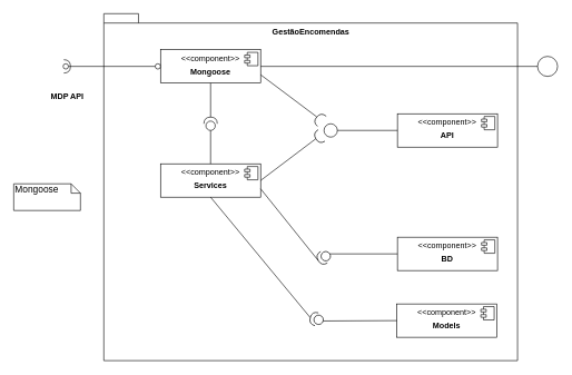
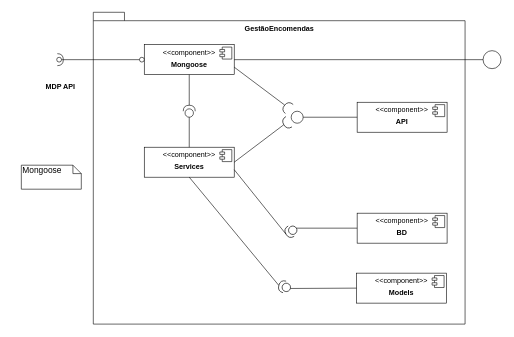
  <mxCell id="0" />
  <mxCell id="1" parent="0" />
  <mxCell id="2" value="GestãoEncomendas&lt;br&gt;&lt;br&gt;&lt;br&gt;&lt;br&gt;&lt;br&gt;&lt;br&gt;&lt;br&gt;&lt;br&gt;&lt;br&gt;&lt;br&gt;&lt;br&gt;&lt;br&gt;&lt;br&gt;&lt;br&gt;&lt;br&gt;&lt;br&gt;&lt;br&gt;&lt;br&gt;&lt;br&gt;&lt;br&gt;&lt;br&gt;&lt;br&gt;&lt;br&gt;&lt;br&gt;&lt;br&gt;&lt;br&gt;&lt;br&gt;&lt;br&gt;&lt;br&gt;&lt;br&gt;&lt;br&gt;&lt;br&gt;&lt;br&gt;&lt;br&gt;" style="shape=folder;fontStyle=1;spacingTop=10;tabWidth=40;tabHeight=14;tabPosition=left;html=1;" vertex="1" parent="1"><mxGeometry x="155" y="20" width="620" height="520" as="geometry" /></mxCell>
  <mxCell id="3" value="&lt;p style=&quot;margin: 0px ; margin-top: 6px ; text-align: center&quot;&gt;&amp;lt;&amp;lt;component&amp;gt;&amp;gt;&lt;/p&gt;&lt;p style=&quot;margin: 0px ; margin-top: 6px ; text-align: center&quot;&gt;&lt;b&gt;Mongoose&lt;/b&gt;&lt;/p&gt;" style="align=left;overflow=fill;html=1;" vertex="1" parent="1"><mxGeometry x="240" y="74" width="150" height="50" as="geometry" /></mxCell>
  <mxCell id="4" value="" style="shape=component;jettyWidth=8;jettyHeight=4;" vertex="1" parent="3"><mxGeometry x="1" width="20" height="20" relative="1" as="geometry"><mxPoint x="-24" y="4" as="offset" /></mxGeometry></mxCell>
  <mxCell id="5" value="&lt;p style=&quot;margin: 0px ; margin-top: 6px ; text-align: center&quot;&gt;&amp;lt;&amp;lt;component&amp;gt;&amp;gt;&lt;/p&gt;&lt;p style=&quot;margin: 0px ; margin-top: 6px ; text-align: center&quot;&gt;&lt;b&gt;Services&lt;/b&gt;&lt;/p&gt;" style="align=left;overflow=fill;html=1;" vertex="1" parent="1"><mxGeometry x="240" y="245" width="150" height="50" as="geometry" /></mxCell>
  <mxCell id="6" value="" style="shape=component;jettyWidth=8;jettyHeight=4;" vertex="1" parent="5"><mxGeometry x="1" width="20" height="20" relative="1" as="geometry"><mxPoint x="-24" y="4" as="offset" /></mxGeometry></mxCell>
  <mxCell id="7" value="&lt;p style=&quot;margin: 0px ; margin-top: 6px ; text-align: center&quot;&gt;&amp;lt;&amp;lt;component&amp;gt;&amp;gt;&lt;/p&gt;&lt;p style=&quot;margin: 0px ; margin-top: 6px ; text-align: center&quot;&gt;&lt;b&gt;API&lt;/b&gt;&lt;/p&gt;" style="align=left;overflow=fill;html=1;" vertex="1" parent="1"><mxGeometry x="595" y="170" width="150" height="50" as="geometry" /></mxCell>
  <mxCell id="8" value="" style="shape=component;jettyWidth=8;jettyHeight=4;" vertex="1" parent="7"><mxGeometry x="1" width="20" height="20" relative="1" as="geometry"><mxPoint x="-24" y="4" as="offset" /></mxGeometry></mxCell>
  <mxCell id="9" value="&lt;p style=&quot;margin: 0px ; margin-top: 6px ; text-align: center&quot;&gt;&amp;lt;&amp;lt;component&amp;gt;&amp;gt;&lt;/p&gt;&lt;p style=&quot;margin: 0px ; margin-top: 6px ; text-align: center&quot;&gt;&lt;b&gt;BD&lt;/b&gt;&lt;/p&gt;" style="align=left;overflow=fill;html=1;" vertex="1" parent="1"><mxGeometry x="595" y="355" width="150" height="50" as="geometry" /></mxCell>
  <mxCell id="10" value="" style="shape=component;jettyWidth=8;jettyHeight=4;" vertex="1" parent="9"><mxGeometry x="1" width="20" height="20" relative="1" as="geometry"><mxPoint x="-24" y="4" as="offset" /></mxGeometry></mxCell>
  <mxCell id="11" value="&lt;p style=&quot;margin: 0px ; margin-top: 6px ; text-align: center&quot;&gt;&amp;lt;&amp;lt;component&amp;gt;&amp;gt;&lt;/p&gt;&lt;p style=&quot;margin: 0px ; margin-top: 6px ; text-align: center&quot;&gt;&lt;b&gt;Models&lt;/b&gt;&lt;/p&gt;" style="align=left;overflow=fill;html=1;" vertex="1" parent="1"><mxGeometry x="594" y="455" width="150" height="50" as="geometry" /></mxCell>
  <mxCell id="12" value="" style="shape=component;jettyWidth=8;jettyHeight=4;" vertex="1" parent="11"><mxGeometry x="1" width="20" height="20" relative="1" as="geometry"><mxPoint x="-24" y="4" as="offset" /></mxGeometry></mxCell>
- <mxCell id="13" value="&lt;font style=&quot;font-size: 14px&quot;&gt;Mongoose&lt;/font&gt;" style="shape=note;whiteSpace=wrap;html=1;size=14;verticalAlign=top;align=left;spacingTop=-6;" vertex="1" parent="1"><mxGeometry x="20" y="275" width="100" height="40" as="geometry" /></mxCell>
+ <mxCell id="13" value="&lt;font style=&quot;font-size: 14px&quot;&gt;Mongoose&lt;/font&gt;" style="shape=note;whiteSpace=wrap;html=1;size=14;verticalAlign=top;align=left;spacingTop=-6;" vertex="1" parent="1"><mxGeometry x="35" y="275" width="100" height="40" as="geometry" /></mxCell>
  <mxCell id="14" value="" style="shape=providedRequiredInterface;html=1;verticalLabelPosition=bottom;rotation=-165;" vertex="1" parent="1"><mxGeometry x="464" y="468" width="20" height="20" as="geometry" /></mxCell>
  <mxCell id="15" value="" style="shape=providedRequiredInterface;html=1;verticalLabelPosition=bottom;rotation=-210;" vertex="1" parent="1"><mxGeometry x="475" y="375" width="20" height="20" as="geometry" /></mxCell>
  <mxCell id="16" value="" style="shape=providedRequiredInterface;html=1;verticalLabelPosition=bottom;rotation=-90;" vertex="1" parent="1"><mxGeometry x="305" y="175" width="20" height="20" as="geometry" /></mxCell>
  <mxCell id="17" value="" style="shape=requiredInterface;html=1;verticalLabelPosition=bottom;rotation=-210;" vertex="1" parent="1"><mxGeometry x="472" y="195" width="10" height="20" as="geometry" /></mxCell>
  <mxCell id="18" value="" style="shape=requiredInterface;html=1;verticalLabelPosition=bottom;rotation=-139;" vertex="1" parent="1"><mxGeometry x="473" y="168" width="10" height="20" as="geometry" /></mxCell>
  <mxCell id="19" value="" style="ellipse;whiteSpace=wrap;html=1;aspect=fixed;" vertex="1" parent="1"><mxGeometry x="485" y="185" width="20" height="20" as="geometry" /></mxCell>
  <mxCell id="20" value="" style="endArrow=none;html=1;entryX=1;entryY=0.75;entryDx=0;entryDy=0;exitX=1;exitY=0.5;exitDx=0;exitDy=0;exitPerimeter=0;" edge="1" parent="1" source="18" target="3"><mxGeometry width="50" height="50" relative="1" as="geometry"><mxPoint x="405" y="193" as="sourcePoint" /><mxPoint x="455" y="143" as="targetPoint" /></mxGeometry></mxCell>
  <mxCell id="21" value="" style="endArrow=none;html=1;entryX=1;entryY=0.5;entryDx=0;entryDy=0;exitX=1;exitY=0.5;exitDx=0;exitDy=0;entryPerimeter=0;" edge="1" parent="1" source="5" target="17"><mxGeometry width="50" height="50" relative="1" as="geometry"><mxPoint x="484.226" y="184.72" as="sourcePoint" /><mxPoint x="400" y="109" as="targetPoint" /></mxGeometry></mxCell>
  <mxCell id="22" value="" style="endArrow=none;html=1;entryX=0;entryY=0.5;entryDx=0;entryDy=0;exitX=1;exitY=0.5;exitDx=0;exitDy=0;" edge="1" parent="1" source="19" target="7"><mxGeometry width="50" height="50" relative="1" as="geometry"><mxPoint x="400" y="280" as="sourcePoint" /><mxPoint x="482.67" y="217.5" as="targetPoint" /></mxGeometry></mxCell>
  <mxCell id="23" value="" style="endArrow=none;html=1;entryX=1;entryY=0.5;entryDx=0;entryDy=0;exitX=0.5;exitY=1;exitDx=0;exitDy=0;entryPerimeter=0;" edge="1" parent="1" source="3" target="16"><mxGeometry width="50" height="50" relative="1" as="geometry"><mxPoint x="515" y="205" as="sourcePoint" /><mxPoint x="605" y="205" as="targetPoint" /></mxGeometry></mxCell>
  <mxCell id="24" value="" style="endArrow=none;html=1;entryX=0;entryY=0.5;entryDx=0;entryDy=0;entryPerimeter=0;exitX=0.5;exitY=0;exitDx=0;exitDy=0;" edge="1" parent="1" source="5" target="16"><mxGeometry width="50" height="50" relative="1" as="geometry"><mxPoint x="155" y="680" as="sourcePoint" /><mxPoint x="205" y="630" as="targetPoint" /></mxGeometry></mxCell>
  <mxCell id="25" value="" style="endArrow=none;html=1;entryX=0.5;entryY=1;entryDx=0;entryDy=0;exitX=1;exitY=0.5;exitDx=0;exitDy=0;exitPerimeter=0;" edge="1" parent="1" source="14" target="5"><mxGeometry width="50" height="50" relative="1" as="geometry"><mxPoint x="325" y="440" as="sourcePoint" /><mxPoint x="390" y="455" as="targetPoint" /></mxGeometry></mxCell>
  <mxCell id="26" value="" style="endArrow=none;html=1;entryX=0;entryY=0.5;entryDx=0;entryDy=0;exitX=0;exitY=0.5;exitDx=0;exitDy=0;exitPerimeter=0;" edge="1" parent="1" source="14" target="11"><mxGeometry width="50" height="50" relative="1" as="geometry"><mxPoint x="514" y="205" as="sourcePoint" /><mxPoint x="604" y="205" as="targetPoint" /></mxGeometry></mxCell>
  <mxCell id="27" value="" style="endArrow=none;html=1;entryX=0;entryY=0.5;entryDx=0;entryDy=0;exitX=0;exitY=0.5;exitDx=0;exitDy=0;exitPerimeter=0;" edge="1" parent="1" source="15" target="9"><mxGeometry width="50" height="50" relative="1" as="geometry"><mxPoint x="494.659" y="490.588" as="sourcePoint" /><mxPoint x="605" y="490" as="targetPoint" /></mxGeometry></mxCell>
  <mxCell id="28" value="" style="endArrow=none;html=1;entryX=1;entryY=0.5;entryDx=0;entryDy=0;exitX=1;exitY=0.75;exitDx=0;exitDy=0;entryPerimeter=0;" edge="1" parent="1" source="5" target="15"><mxGeometry width="50" height="50" relative="1" as="geometry"><mxPoint x="390" y="442.5" as="sourcePoint" /><mxPoint x="605" y="385" as="targetPoint" /></mxGeometry></mxCell>
  <mxCell id="29" value="" style="ellipse;whiteSpace=wrap;html=1;aspect=fixed;" vertex="1" parent="1"><mxGeometry x="805" y="84" width="30" height="30" as="geometry" /></mxCell>
  <mxCell id="30" value="" style="endArrow=none;html=1;entryX=0;entryY=0.5;entryDx=0;entryDy=0;exitX=1;exitY=0.5;exitDx=0;exitDy=0;" edge="1" parent="1" source="3" target="29"><mxGeometry width="50" height="50" relative="1" as="geometry"><mxPoint x="495" y="195" as="sourcePoint" /><mxPoint x="545" y="145" as="targetPoint" /></mxGeometry></mxCell>
  <mxCell id="31" value="" style="shape=requiredInterface;html=1;verticalLabelPosition=bottom;" vertex="1" parent="1"><mxGeometry x="95" y="89" width="10" height="20" as="geometry" /></mxCell>
  <mxCell id="32" value="" style="ellipse;whiteSpace=wrap;html=1;aspect=fixed;fontStyle=1" vertex="1" parent="1"><mxGeometry x="94" y="95" width="8" height="8" as="geometry" /></mxCell>
  <mxCell id="33" value="" style="ellipse;whiteSpace=wrap;html=1;aspect=fixed;" vertex="1" parent="1"><mxGeometry x="232" y="95" width="8" height="8" as="geometry" /></mxCell>
  <mxCell id="34" value="&lt;b&gt;MDP API&lt;/b&gt;" style="text;html=1;align=center;verticalAlign=middle;resizable=0;points=[];;autosize=1;" vertex="1" parent="1"><mxGeometry x="70" y="134" width="60" height="20" as="geometry" /></mxCell>
  <mxCell id="35" value="" style="endArrow=none;html=1;entryX=0;entryY=0.5;entryDx=0;entryDy=0;exitX=1;exitY=0.5;exitDx=0;exitDy=0;" edge="1" parent="1" source="32" target="33"><mxGeometry width="50" height="50" relative="1" as="geometry"><mxPoint x="52" y="295" as="sourcePoint" /><mxPoint x="102" y="245" as="targetPoint" /></mxGeometry></mxCell>
